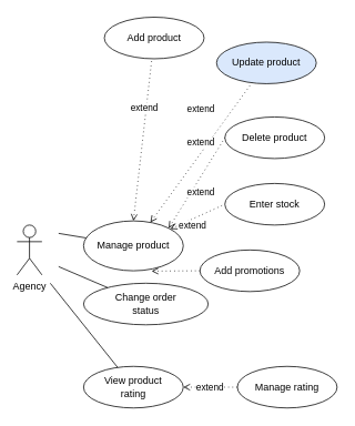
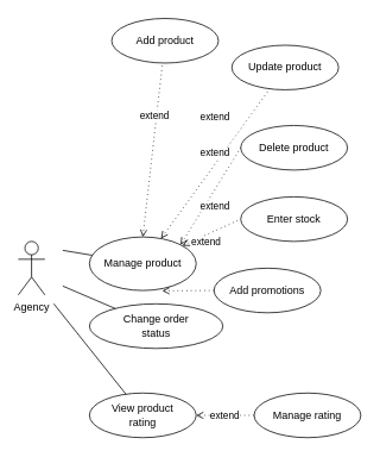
  <mxCell id="0" />
  <mxCell id="1" parent="0" />
  <mxCell id="2" value="Agency" style="shape=umlActor;verticalLabelPosition=bottom;verticalAlign=top;html=1;outlineConnect=0;" parent="1" vertex="1"><mxGeometry x="20" y="270" width="30" height="60" as="geometry" /></mxCell>
  <mxCell id="3" value="Manage product" style="ellipse;whiteSpace=wrap;html=1;" parent="1" vertex="1"><mxGeometry x="100" y="265" width="120" height="60" as="geometry" /></mxCell>
  <mxCell id="4" value="Add product" style="ellipse;whiteSpace=wrap;html=1;" parent="1" vertex="1"><mxGeometry x="125" y="20" width="120" height="50" as="geometry" /></mxCell>
- <mxCell id="5" value="Update product" style="ellipse;whiteSpace=wrap;html=1;fillColor=#dae8fc;" parent="1" vertex="1"><mxGeometry x="260" y="50" width="120" height="50" as="geometry" /></mxCell>
+ <mxCell id="5" value="Update product" style="ellipse;whiteSpace=wrap;html=1;" parent="1" vertex="1"><mxGeometry x="260" y="50" width="120" height="50" as="geometry" /></mxCell>
  <mxCell id="6" value="Delete product" style="ellipse;whiteSpace=wrap;html=1;" parent="1" vertex="1"><mxGeometry x="270" y="140" width="120" height="50" as="geometry" /></mxCell>
  <mxCell id="7" value="Change order&lt;br&gt;status" style="ellipse;whiteSpace=wrap;html=1;" parent="1" vertex="1"><mxGeometry x="100" y="340" width="150" height="50" as="geometry" /></mxCell>
  <mxCell id="8" value="View product &lt;br&gt;rating" style="ellipse;whiteSpace=wrap;html=1;" parent="1" vertex="1"><mxGeometry x="100" y="440" width="120" height="50" as="geometry" /></mxCell>
  <mxCell id="9" value="Enter stock" style="ellipse;whiteSpace=wrap;html=1;" parent="1" vertex="1"><mxGeometry x="270" y="220" width="120" height="50" as="geometry" /></mxCell>
  <mxCell id="10" value="Add promotions" style="ellipse;whiteSpace=wrap;html=1;" parent="1" vertex="1"><mxGeometry x="240" y="300" width="120" height="50" as="geometry" /></mxCell>
  <mxCell id="11" value="" style="endArrow=open;html=1;rounded=0;entryX=0.682;entryY=1.007;entryDx=0;entryDy=0;entryPerimeter=0;dashed=1;dashPattern=1 4;startArrow=none;startFill=0;endFill=0;" parent="1" source="10" target="3" edge="1"><mxGeometry width="50" height="50" relative="1" as="geometry"><mxPoint x="240" y="320" as="sourcePoint" /><mxPoint x="290" y="270" as="targetPoint" /></mxGeometry></mxCell>
  <mxCell id="12" value="" style="endArrow=none;html=1;rounded=0;entryX=0;entryY=0.5;entryDx=0;entryDy=0;dashed=1;dashPattern=1 4;startArrow=open;startFill=0;" parent="1" source="3" target="9" edge="1"><mxGeometry width="50" height="50" relative="1" as="geometry"><mxPoint x="260" y="110" as="sourcePoint" /><mxPoint x="310" y="60" as="targetPoint" /></mxGeometry></mxCell>
  <mxCell id="13" value="" style="endArrow=none;html=1;rounded=0;exitX=1;exitY=0;exitDx=0;exitDy=0;entryX=0;entryY=0.5;entryDx=0;entryDy=0;dashed=1;dashPattern=1 4;startArrow=open;startFill=0;" parent="1" source="3" target="6" edge="1"><mxGeometry width="50" height="50" relative="1" as="geometry"><mxPoint x="260" y="110" as="sourcePoint" /><mxPoint x="310" y="60" as="targetPoint" /></mxGeometry></mxCell>
  <mxCell id="14" value="" style="endArrow=none;html=1;rounded=0;dashed=1;dashPattern=1 4;startArrow=open;startFill=0;" parent="1" source="3" target="5" edge="1"><mxGeometry width="50" height="50" relative="1" as="geometry"><mxPoint x="260" y="110" as="sourcePoint" /><mxPoint x="310" y="60" as="targetPoint" /></mxGeometry></mxCell>
  <mxCell id="15" value="" style="endArrow=none;html=1;rounded=0;exitX=0.5;exitY=0;exitDx=0;exitDy=0;dashed=1;dashPattern=1 4;startArrow=open;startFill=0;" parent="1" source="3" target="4" edge="1"><mxGeometry width="50" height="50" relative="1" as="geometry"><mxPoint x="260" y="110" as="sourcePoint" /><mxPoint x="310" y="60" as="targetPoint" /></mxGeometry></mxCell>
  <mxCell id="16" value="extend" style="edgeLabel;html=1;align=center;verticalAlign=middle;resizable=0;points=[];" parent="15" vertex="1" connectable="0"><mxGeometry x="0.394" y="3" relative="1" as="geometry"><mxPoint as="offset" /></mxGeometry></mxCell>
  <mxCell id="17" value="" style="endArrow=none;html=1;rounded=0;" parent="1" target="3" edge="1"><mxGeometry width="50" height="50" relative="1" as="geometry"><mxPoint x="70" y="280" as="sourcePoint" /><mxPoint x="310" y="260" as="targetPoint" /></mxGeometry></mxCell>
  <mxCell id="18" value="" style="endArrow=none;html=1;rounded=0;" parent="1" target="7" edge="1"><mxGeometry width="50" height="50" relative="1" as="geometry"><mxPoint x="70" y="320" as="sourcePoint" /><mxPoint x="320" y="270" as="targetPoint" /></mxGeometry></mxCell>
  <mxCell id="19" value="" style="endArrow=none;html=1;rounded=0;" parent="1" target="8" edge="1"><mxGeometry width="50" height="50" relative="1" as="geometry"><mxPoint x="60" y="340" as="sourcePoint" /><mxPoint x="310" y="260" as="targetPoint" /></mxGeometry></mxCell>
  <mxCell id="20" value="extend" style="edgeLabel;html=1;align=center;verticalAlign=middle;resizable=0;points=[];" parent="1" vertex="1" connectable="0"><mxGeometry x="240.003" y="130" as="geometry" /></mxCell>
  <mxCell id="21" value="extend" style="edgeLabel;html=1;align=center;verticalAlign=middle;resizable=0;points=[];" parent="1" vertex="1" connectable="0"><mxGeometry x="240.003" y="170" as="geometry" /></mxCell>
  <mxCell id="22" value="extend" style="edgeLabel;html=1;align=center;verticalAlign=middle;resizable=0;points=[];" parent="1" vertex="1" connectable="0"><mxGeometry x="240.003" y="230" as="geometry" /></mxCell>
  <mxCell id="23" value="extend" style="edgeLabel;html=1;align=center;verticalAlign=middle;resizable=0;points=[];" parent="1" vertex="1" connectable="0"><mxGeometry x="230.003" y="270" as="geometry" /></mxCell>
  <mxCell id="24" value="Manage rating" style="ellipse;whiteSpace=wrap;html=1;" vertex="1" parent="1"><mxGeometry x="285" y="440" width="120" height="50" as="geometry" /></mxCell>
  <mxCell id="25" value="extend" style="endArrow=open;html=1;rounded=0;dashed=1;dashPattern=1 4;startArrow=none;startFill=0;endFill=0;" edge="1" parent="1" source="24" target="8"><mxGeometry width="50" height="50" relative="1" as="geometry"><mxPoint x="285.181" y="432.427" as="sourcePoint" /><mxPoint x="194.83" y="360" as="targetPoint" /></mxGeometry></mxCell>
